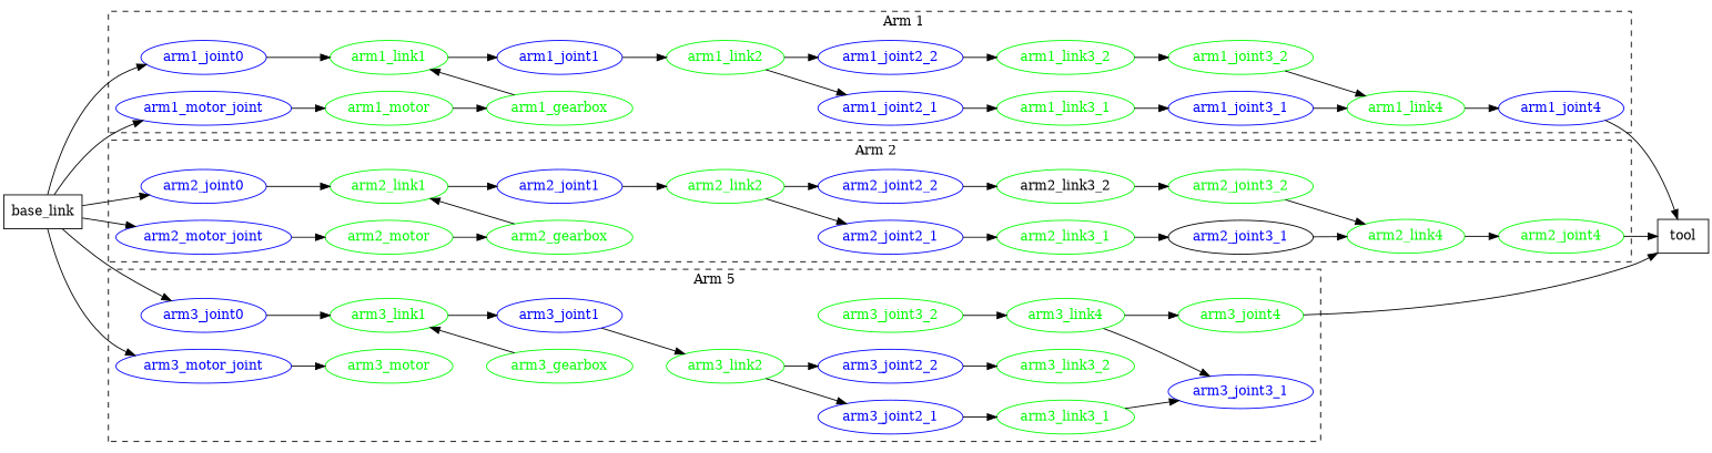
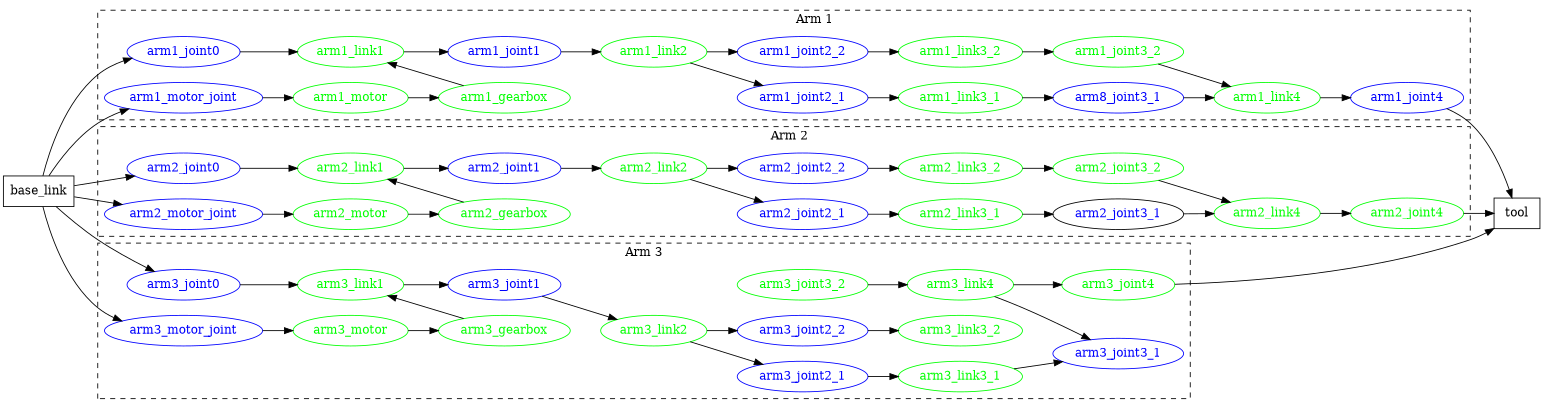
  digraph {
    compound=true
    rankdir=LR
    node [color=green fontcolor=green shape=ellipse]
    n1 [label=arm1_link1]
    n2 [label=arm1_motor]
    n3 [label=arm1_link2]
    arm1_joint2_1 [color=blue fontcolor=blue]
    arm1_joint2_2 [color=blue fontcolor=blue]
    n6 [label=arm1_link3_1]
-   arm1_joint3_1 [color=blue fontcolor=blue]
+   arm1_joint3_1 [color=blue fontcolor=blue label=arm8_joint3_1]
    n8 [label=arm1_link4]
    arm1_joint4 [color=blue fontcolor=blue]
    n10 [label=arm1_link3_2]
    arm1_joint3_2
    arm1_joint1 [color=blue fontcolor=blue]
    arm1_gearbox
    arm1_joint0 [color=blue fontcolor=blue]
    arm1_motor_joint [color=blue fontcolor=blue]
    n16 [label=arm2_link1]
    n17 [label=arm2_motor]
    n18 [label=arm2_link2]
    arm2_joint2_1 [color=blue fontcolor=blue]
    arm2_joint2_2 [color=blue fontcolor=blue]
    n21 [label=arm2_link3_1]
    arm2_joint3_1 [color=black fontcolor=blue]
    n23 [label=arm2_link4]
    arm2_joint4
-   n25 [fontcolor=black label=arm2_link3_2]
+   n25 [label=arm2_link3_2]
    arm2_joint3_2
    arm2_joint1 [color=blue fontcolor=blue]
    arm2_gearbox
    arm2_joint0 [color=blue fontcolor=blue]
    arm2_motor_joint [color=blue fontcolor=blue]
    n31 [label=arm3_link1]
    n32 [label=arm3_motor]
    n33 [label=arm3_link2]
    arm3_joint2_1 [color=blue fontcolor=blue]
    arm3_joint2_2 [color=blue fontcolor=blue]
    n36 [label=arm3_link3_1]
    arm3_joint3_1 [color=blue fontcolor=blue]
    n38 [label=arm3_link4]
    arm3_joint4
    n40 [label=arm3_link3_2]
    arm3_joint3_2
    arm3_joint1 [color=blue fontcolor=blue]
    arm3_gearbox
    arm3_joint0 [color=blue fontcolor=blue]
    arm3_motor_joint [color=blue fontcolor=blue]
    n46 [label=tool shape=box color="" fontcolor=""]
    n47 [label=base_link shape=box color="" fontcolor=""]
    subgraph cluster_1 {
      label="                Arm 1"
      style=dashed
      n3
      arm1_joint2_1
      arm1_joint2_2
      n6
      arm1_joint3_1
      n8
      arm1_joint4
      n10
      arm1_joint3_2
      arm1_joint1
      arm1_gearbox
      arm1_joint0
      arm1_motor_joint
      subgraph sub_2 {
        label="                Arm 1"
        rank=same
        style=dashed
        n1
        n2
      }
    }
    subgraph cluster_3 {
      label="   Arm 2"
      style=dashed
      n18
      arm2_joint2_1
      arm2_joint2_2
      n21
      arm2_joint3_1
      n23
      arm2_joint4
      n25
      arm2_joint3_2
      arm2_joint1
      arm2_gearbox
      arm2_joint0
      arm2_motor_joint
      subgraph sub_4 {
        label="   Arm 2"
        rank=same
        style=dashed
        n16
        n17
      }
    }
    subgraph cluster_5 {
-     label="Arm 5"
+     label="Arm 3"
      style=dashed
      n33
      arm3_joint2_1
      arm3_joint2_2
      n36
      arm3_joint3_1
      n38
      arm3_joint4
      n40
      arm3_joint3_2
      arm3_joint1
      arm3_gearbox
      arm3_joint0
      arm3_motor_joint
      subgraph sub_6 {
        label="Arm 3"
        rank=same
        style=dashed
        n31
        n32
      }
    }
    n1 -> arm1_joint1
    n2 -> arm1_gearbox
    n3 -> arm1_joint2_1
    n3 -> arm1_joint2_2
    arm1_joint2_1 -> n6
    arm1_joint2_2 -> n10
    n6 -> arm1_joint3_1
    arm1_joint3_1 -> n8
    n8 -> arm1_joint4
    arm1_joint4 -> n46
    n10 -> arm1_joint3_2
    arm1_joint3_2 -> n8
    arm1_joint1 -> n3
    arm1_gearbox -> n1
    arm1_joint0 -> n1
    arm1_motor_joint -> n2
    n16 -> arm2_joint1
    n17 -> arm2_gearbox
    n18 -> arm2_joint2_1
    n18 -> arm2_joint2_2
    arm2_joint2_1 -> n21
    arm2_joint2_2 -> n25
    n21 -> arm2_joint3_1
    arm2_joint3_1 -> n23
    n23 -> arm2_joint4
    arm2_joint4 -> n46
    n25 -> arm2_joint3_2
    arm2_joint3_2 -> n23
    arm2_joint1 -> n18
    arm2_gearbox -> n16
    arm2_joint0 -> n16
    arm2_motor_joint -> n17
    n31 -> arm3_joint1
+   n32 -> arm3_gearbox
    n33 -> arm3_joint2_1
    n33 -> arm3_joint2_2
    arm3_joint2_1 -> n36
    arm3_joint2_2 -> n40
    n36 -> arm3_joint3_1
    n38 -> arm3_joint3_1
    n38 -> arm3_joint4
    arm3_joint4 -> n46
    arm3_joint3_2 -> n38
    arm3_joint1 -> n33
    arm3_gearbox -> n31
    arm3_joint0 -> n31
    arm3_motor_joint -> n32
    n47 -> arm1_joint0
    n47 -> arm1_motor_joint
    n47 -> arm2_joint0
    n47 -> arm2_motor_joint
    n47 -> arm3_joint0
    n47 -> arm3_motor_joint
  }
